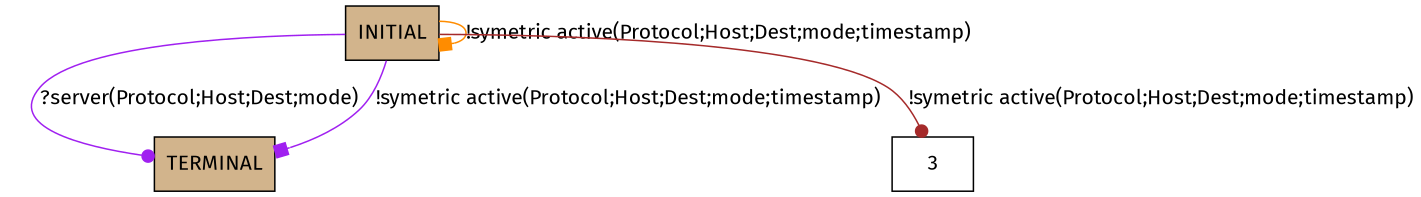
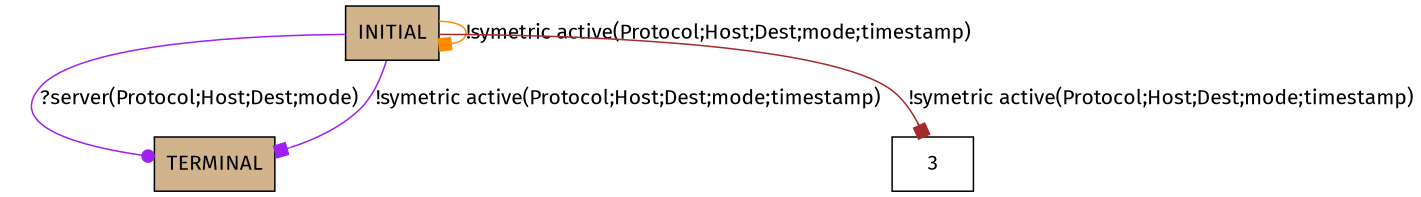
  digraph {
    fontname="Fira Sans"
    node [fillcolor=tan fontname="Fira Sans" shape=box style=filled]
    edge [arrowhead=box color=purple fontname="Fira Sans"]
    n1 [label=INITIAL]
    n2 [label=TERMINAL]
    n3 [fillcolor=white label=3]
    n1 -> n1 [color=darkorange label="!symetric active(Protocol;Host;Dest;mode;timestamp)"]
    n1 -> n2 [arrowhead=dot label="?server(Protocol;Host;Dest;mode)"]
    n1 -> n2 [label="!symetric active(Protocol;Host;Dest;mode;timestamp)"]
-   n1 -> n3 [arrowhead=dot color=brown label="!symetric active(Protocol;Host;Dest;mode;timestamp)"]
+   n1 -> n3 [color=brown label="!symetric active(Protocol;Host;Dest;mode;timestamp)"]
  }
